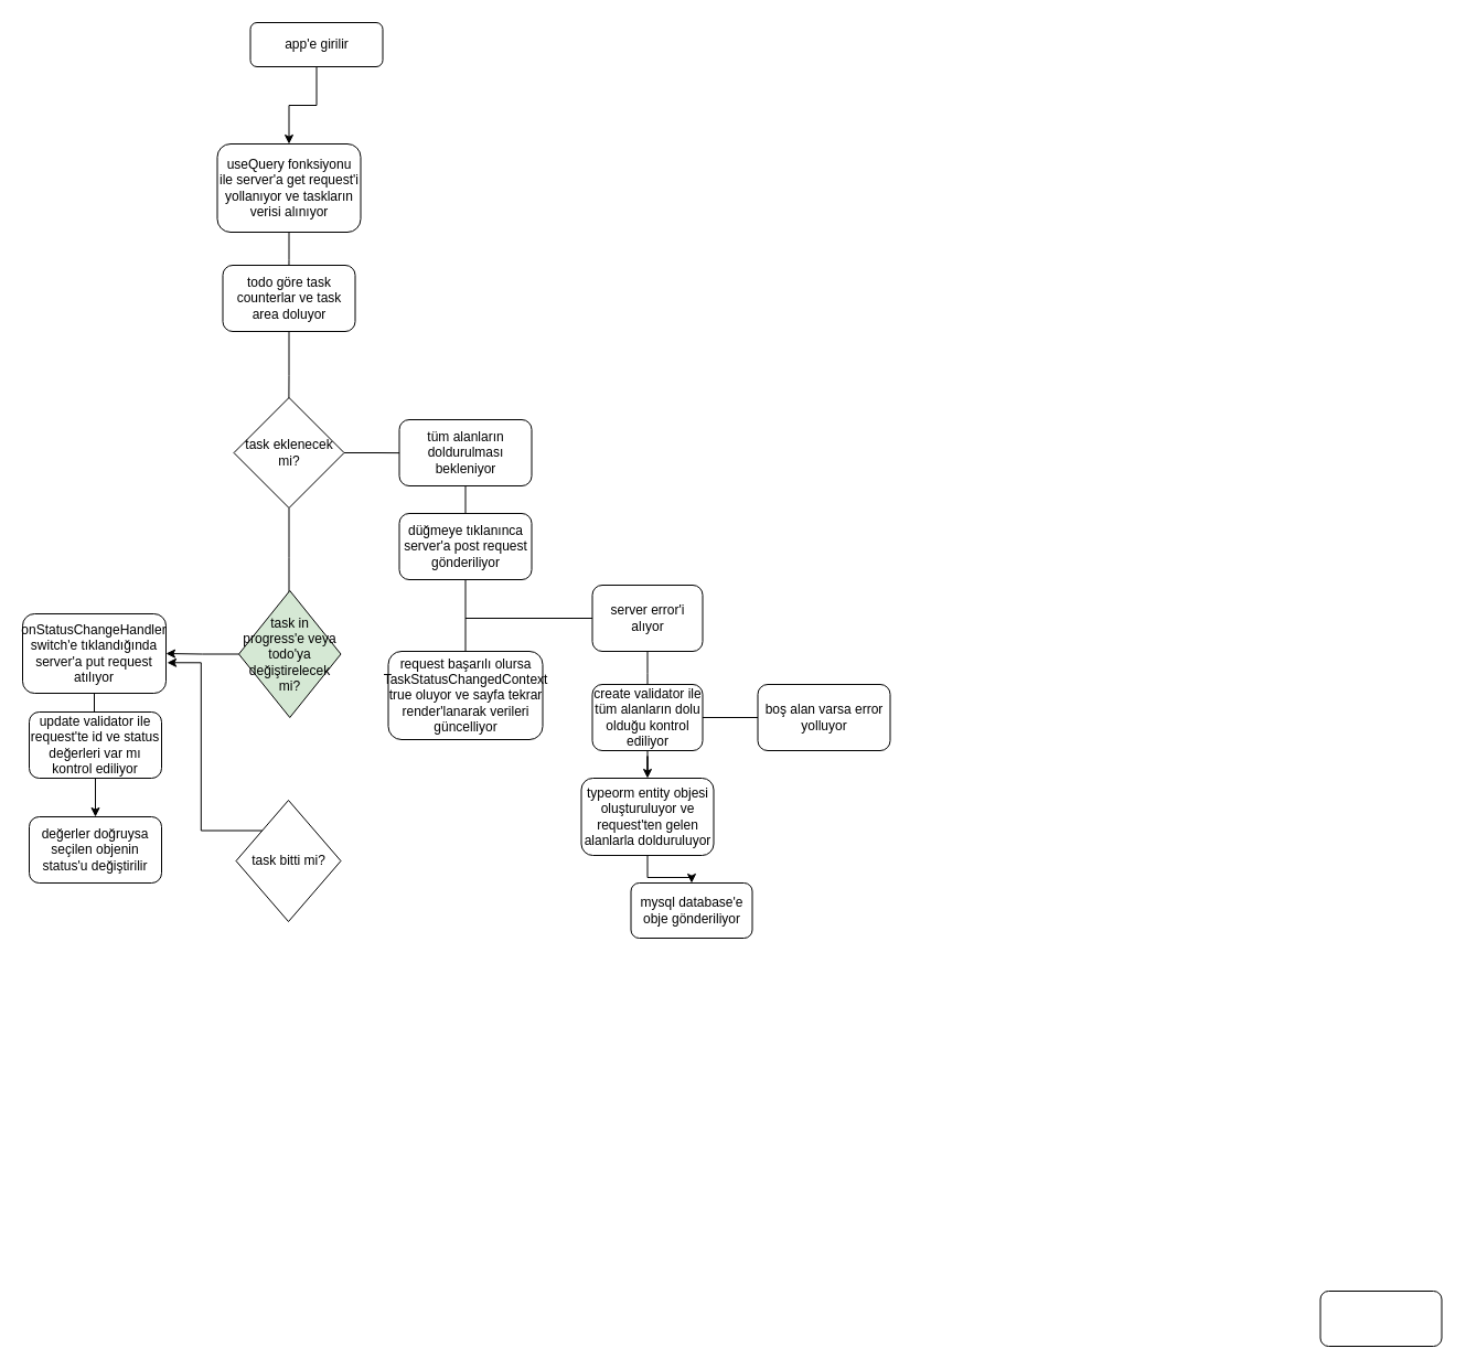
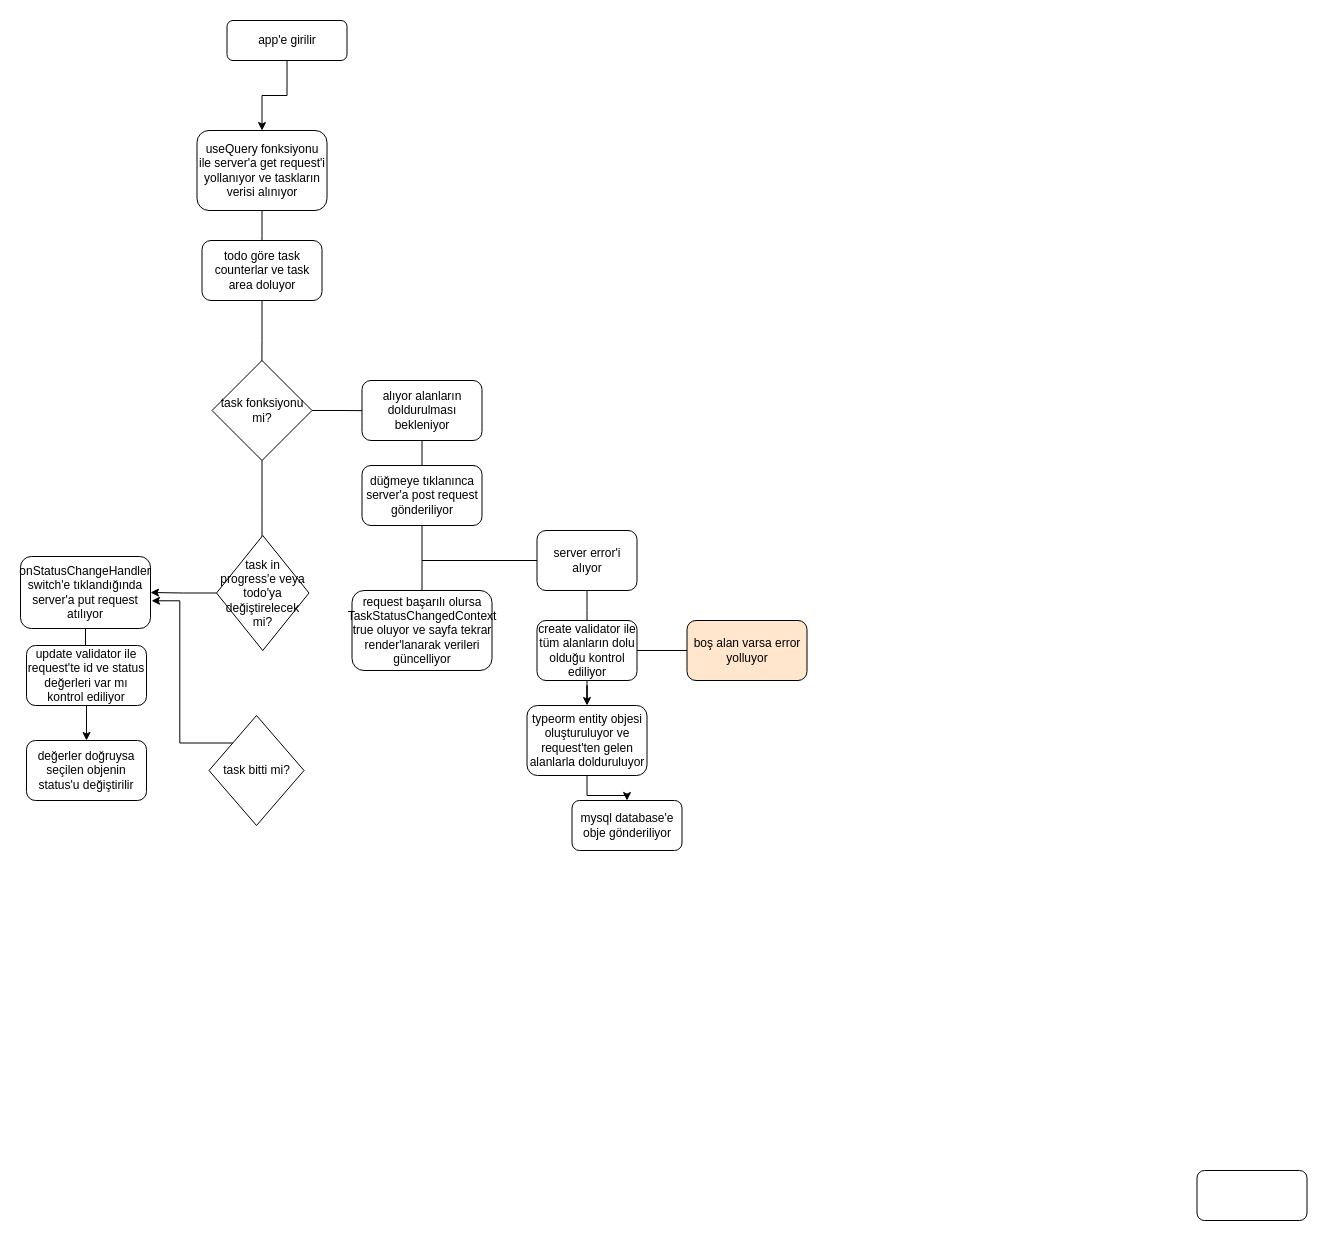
  <mxCell id="0" />
  <mxCell id="1" parent="0" />
  <mxCell id="2" style="edgeStyle=orthogonalEdgeStyle;rounded=0;orthogonalLoop=1;jettySize=auto;html=1;exitX=0.5;exitY=1;exitDx=0;exitDy=0;entryX=0.5;entryY=0;entryDx=0;entryDy=0;" edge="1" parent="1" source="3" target="5"><mxGeometry relative="1" as="geometry" /></mxCell>
  <mxCell id="3" value="app'e girilir" style="rounded=1;whiteSpace=wrap;html=1;fontSize=12;glass=0;strokeWidth=1;shadow=0;" vertex="1" parent="1"><mxGeometry x="226.5" y="20" width="120" height="40" as="geometry" /></mxCell>
  <mxCell id="4" style="edgeStyle=orthogonalEdgeStyle;rounded=0;orthogonalLoop=1;jettySize=auto;html=1;exitX=0.5;exitY=1;exitDx=0;exitDy=0;" edge="1" parent="1" source="5"><mxGeometry relative="1" as="geometry"><mxPoint x="261.3" y="260" as="targetPoint" /></mxGeometry></mxCell>
  <mxCell id="5" value="useQuery fonksiyonu ile server'a get request'i yollanıyor ve taskların verisi alınıyor" style="rounded=1;whiteSpace=wrap;html=1;fontSize=12;glass=0;strokeWidth=1;shadow=0;" vertex="1" parent="1"><mxGeometry x="196.5" y="130" width="130" height="80" as="geometry" /></mxCell>
  <mxCell id="6" style="edgeStyle=orthogonalEdgeStyle;rounded=0;orthogonalLoop=1;jettySize=auto;html=1;exitX=0.5;exitY=1;exitDx=0;exitDy=0;" edge="1" parent="1" source="7"><mxGeometry relative="1" as="geometry"><mxPoint x="261.3" y="380" as="targetPoint" /></mxGeometry></mxCell>
  <mxCell id="7" value="todo göre task counterlar ve task area doluyor" style="rounded=1;whiteSpace=wrap;html=1;" vertex="1" parent="1"><mxGeometry x="201.5" y="240" width="120" height="60" as="geometry" /></mxCell>
  <mxCell id="8" style="edgeStyle=orthogonalEdgeStyle;rounded=0;orthogonalLoop=1;jettySize=auto;html=1;exitX=1;exitY=0.5;exitDx=0;exitDy=0;" edge="1" parent="1" source="10"><mxGeometry relative="1" as="geometry"><mxPoint x="371.5" y="410.2" as="targetPoint" /></mxGeometry></mxCell>
  <mxCell id="9" style="edgeStyle=orthogonalEdgeStyle;rounded=0;orthogonalLoop=1;jettySize=auto;html=1;" edge="1" parent="1" source="10"><mxGeometry relative="1" as="geometry"><mxPoint x="261.5" y="550" as="targetPoint" /></mxGeometry></mxCell>
- <mxCell id="10" value="task eklenecek mi?" style="rhombus;whiteSpace=wrap;html=1;" vertex="1" parent="1"><mxGeometry x="211.5" y="360" width="100" height="100" as="geometry" /></mxCell>
+ <mxCell id="10" value="task fonksiyonu mi?" style="rhombus;whiteSpace=wrap;html=1;" vertex="1" parent="1"><mxGeometry x="211.5" y="360" width="100" height="100" as="geometry" /></mxCell>
  <mxCell id="11" style="edgeStyle=orthogonalEdgeStyle;rounded=0;orthogonalLoop=1;jettySize=auto;html=1;exitX=0.5;exitY=1;exitDx=0;exitDy=0;" edge="1" parent="1" source="12"><mxGeometry relative="1" as="geometry"><mxPoint x="421.3" y="490" as="targetPoint" /></mxGeometry></mxCell>
- <mxCell id="12" value="tüm alanların doldurulması bekleniyor" style="rounded=1;whiteSpace=wrap;html=1;" vertex="1" parent="1"><mxGeometry x="361.5" y="380" width="120" height="60" as="geometry" /></mxCell>
+ <mxCell id="12" value="alıyor alanların doldurulması bekleniyor" style="rounded=1;whiteSpace=wrap;html=1;" vertex="1" parent="1"><mxGeometry x="361.5" y="380" width="120" height="60" as="geometry" /></mxCell>
  <mxCell id="13" style="edgeStyle=orthogonalEdgeStyle;rounded=0;orthogonalLoop=1;jettySize=auto;html=1;exitX=0.5;exitY=1;exitDx=0;exitDy=0;" edge="1" parent="1" source="14"><mxGeometry relative="1" as="geometry"><mxPoint x="421.5" y="600" as="targetPoint" /></mxGeometry></mxCell>
  <mxCell id="14" value="düğmeye tıklanınca server'a post request gönderiliyor" style="rounded=1;whiteSpace=wrap;html=1;" vertex="1" parent="1"><mxGeometry x="361.5" y="465" width="120" height="60" as="geometry" /></mxCell>
  <mxCell id="15" value="request başarılı olursa TaskStatusChangedContext true oluyor ve sayfa tekrar render'lanarak verileri güncelliyor" style="rounded=1;whiteSpace=wrap;html=1;" vertex="1" parent="1"><mxGeometry x="351.5" y="590" width="140" height="80" as="geometry" /></mxCell>
  <mxCell id="16" value="" style="endArrow=classic;html=1;rounded=0;" edge="1" parent="1"><mxGeometry width="50" height="50" relative="1" as="geometry"><mxPoint x="421.5" y="560" as="sourcePoint" /><mxPoint x="551.5" y="560" as="targetPoint" /></mxGeometry></mxCell>
  <mxCell id="17" style="edgeStyle=orthogonalEdgeStyle;rounded=0;orthogonalLoop=1;jettySize=auto;html=1;" edge="1" parent="1" source="18"><mxGeometry relative="1" as="geometry"><mxPoint x="586.5" y="630" as="targetPoint" /></mxGeometry></mxCell>
  <mxCell id="18" value="server error'i alıyor" style="rounded=1;whiteSpace=wrap;html=1;" vertex="1" parent="1"><mxGeometry x="536.5" y="530" width="100" height="60" as="geometry" /></mxCell>
  <mxCell id="19" style="edgeStyle=orthogonalEdgeStyle;rounded=0;orthogonalLoop=1;jettySize=auto;html=1;" edge="1" parent="1" source="21"><mxGeometry relative="1" as="geometry"><mxPoint x="696.5" y="650" as="targetPoint" /></mxGeometry></mxCell>
  <mxCell id="20" style="edgeStyle=orthogonalEdgeStyle;rounded=0;orthogonalLoop=1;jettySize=auto;html=1;exitX=0.5;exitY=1;exitDx=0;exitDy=0;" edge="1" parent="1" source="21" target="26"><mxGeometry relative="1" as="geometry" /></mxCell>
  <mxCell id="21" value="create validator ile tüm alanların dolu olduğu kontrol ediliyor" style="rounded=1;whiteSpace=wrap;html=1;" vertex="1" parent="1"><mxGeometry x="536.5" y="620" width="100" height="60" as="geometry" /></mxCell>
- <mxCell id="22" value="boş alan varsa error yolluyor" style="rounded=1;whiteSpace=wrap;html=1;" vertex="1" parent="1"><mxGeometry x="686.5" y="620" width="120" height="60" as="geometry" /></mxCell>
+ <mxCell id="22" value="boş alan varsa error yolluyor" style="rounded=1;whiteSpace=wrap;html=1;fillColor=#ffe6cc;" vertex="1" parent="1"><mxGeometry x="686.5" y="620" width="120" height="60" as="geometry" /></mxCell>
  <mxCell id="23" value="mysql database'e obje gönderiliyor" style="rounded=1;whiteSpace=wrap;html=1;" vertex="1" parent="1"><mxGeometry x="571.5" y="800" width="110" height="50" as="geometry" /></mxCell>
  <mxCell id="24" value="" style="rounded=1;whiteSpace=wrap;html=1;" vertex="1" parent="1"><mxGeometry x="1196.5" y="1170" width="110" height="50" as="geometry" /></mxCell>
  <mxCell id="25" style="edgeStyle=orthogonalEdgeStyle;rounded=0;orthogonalLoop=1;jettySize=auto;html=1;exitX=0.5;exitY=1;exitDx=0;exitDy=0;entryX=0.5;entryY=0;entryDx=0;entryDy=0;" edge="1" parent="1" source="26" target="23"><mxGeometry relative="1" as="geometry" /></mxCell>
  <mxCell id="26" value="typeorm entity objesi oluşturuluyor ve request'ten gelen alanlarla dolduruluyor" style="rounded=1;whiteSpace=wrap;html=1;" vertex="1" parent="1"><mxGeometry x="526.5" y="705" width="120" height="70" as="geometry" /></mxCell>
  <mxCell id="27" value="" style="edgeStyle=orthogonalEdgeStyle;rounded=0;orthogonalLoop=1;jettySize=auto;html=1;" edge="1" parent="1" source="28" target="31"><mxGeometry relative="1" as="geometry" /></mxCell>
- <mxCell id="28" value="task in progress'e veya todo'ya değiştirelecek mi?" style="rhombus;whiteSpace=wrap;html=1;fillColor=#d5e8d4;" vertex="1" parent="1"><mxGeometry x="216" y="535" width="92.5" height="115" as="geometry" /></mxCell>
- <mxCell id="29" value="task bitti mi?" style="rhombus;whiteSpace=wrap;html=1;" vertex="1" parent="1"><mxGeometry x="213.5" y="725" width="95" height="110" as="geometry" /></mxCell>
+ <mxCell id="28" value="task in progress'e veya todo'ya değiştirelecek mi?" style="rhombus;whiteSpace=wrap;html=1;" vertex="1" parent="1"><mxGeometry x="216" y="535" width="92.5" height="115" as="geometry" /></mxCell>
+ <mxCell id="29" value="task bitti mi?" style="rhombus;whiteSpace=wrap;html=1;" vertex="1" parent="1"><mxGeometry x="208.5" y="715" width="95" height="110" as="geometry" /></mxCell>
  <mxCell id="30" value="" style="edgeStyle=orthogonalEdgeStyle;rounded=0;orthogonalLoop=1;jettySize=auto;html=1;" edge="1" parent="1" source="31" target="33"><mxGeometry relative="1" as="geometry" /></mxCell>
  <mxCell id="31" value="onStatusChangeHandler switch'e tıklandığında server'a put request atılıyor" style="rounded=1;whiteSpace=wrap;html=1;" vertex="1" parent="1"><mxGeometry x="20" y="556" width="130" height="72" as="geometry" /></mxCell>
  <mxCell id="32" value="" style="edgeStyle=orthogonalEdgeStyle;rounded=0;orthogonalLoop=1;jettySize=auto;html=1;" edge="1" parent="1" source="33" target="34"><mxGeometry relative="1" as="geometry" /></mxCell>
  <mxCell id="33" value="update validator ile request'te id ve status değerleri var mı kontrol ediliyor" style="whiteSpace=wrap;html=1;rounded=1;" vertex="1" parent="1"><mxGeometry x="26" y="645" width="120" height="60" as="geometry" /></mxCell>
  <mxCell id="34" value="değerler doğruysa seçilen objenin status'u değiştirilir" style="whiteSpace=wrap;html=1;rounded=1;" vertex="1" parent="1"><mxGeometry x="26" y="740" width="120" height="60" as="geometry" /></mxCell>
  <mxCell id="35" style="edgeStyle=orthogonalEdgeStyle;rounded=0;orthogonalLoop=1;jettySize=auto;html=1;exitX=0;exitY=0;exitDx=0;exitDy=0;entryX=1.008;entryY=0.615;entryDx=0;entryDy=0;entryPerimeter=0;" edge="1" parent="1" source="29" target="31"><mxGeometry relative="1" as="geometry" /></mxCell>
